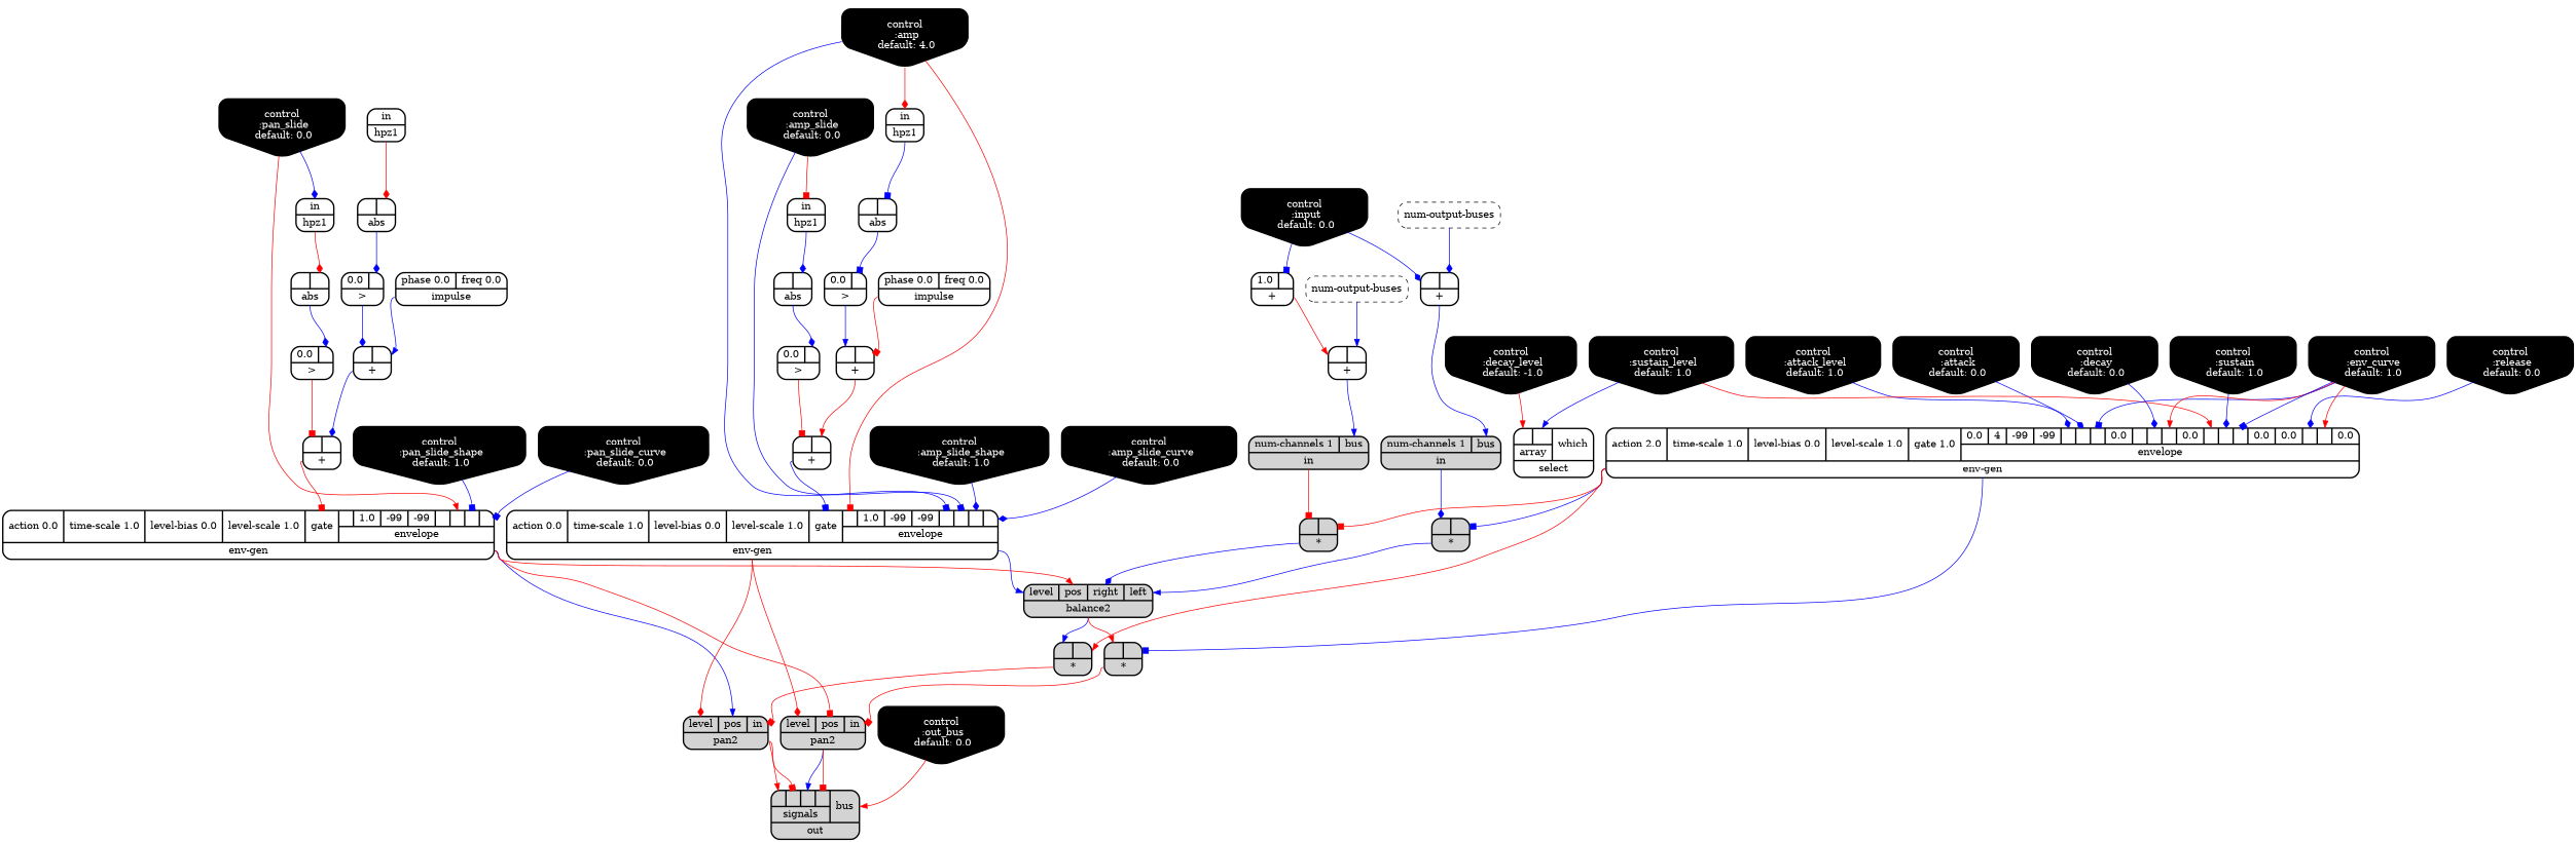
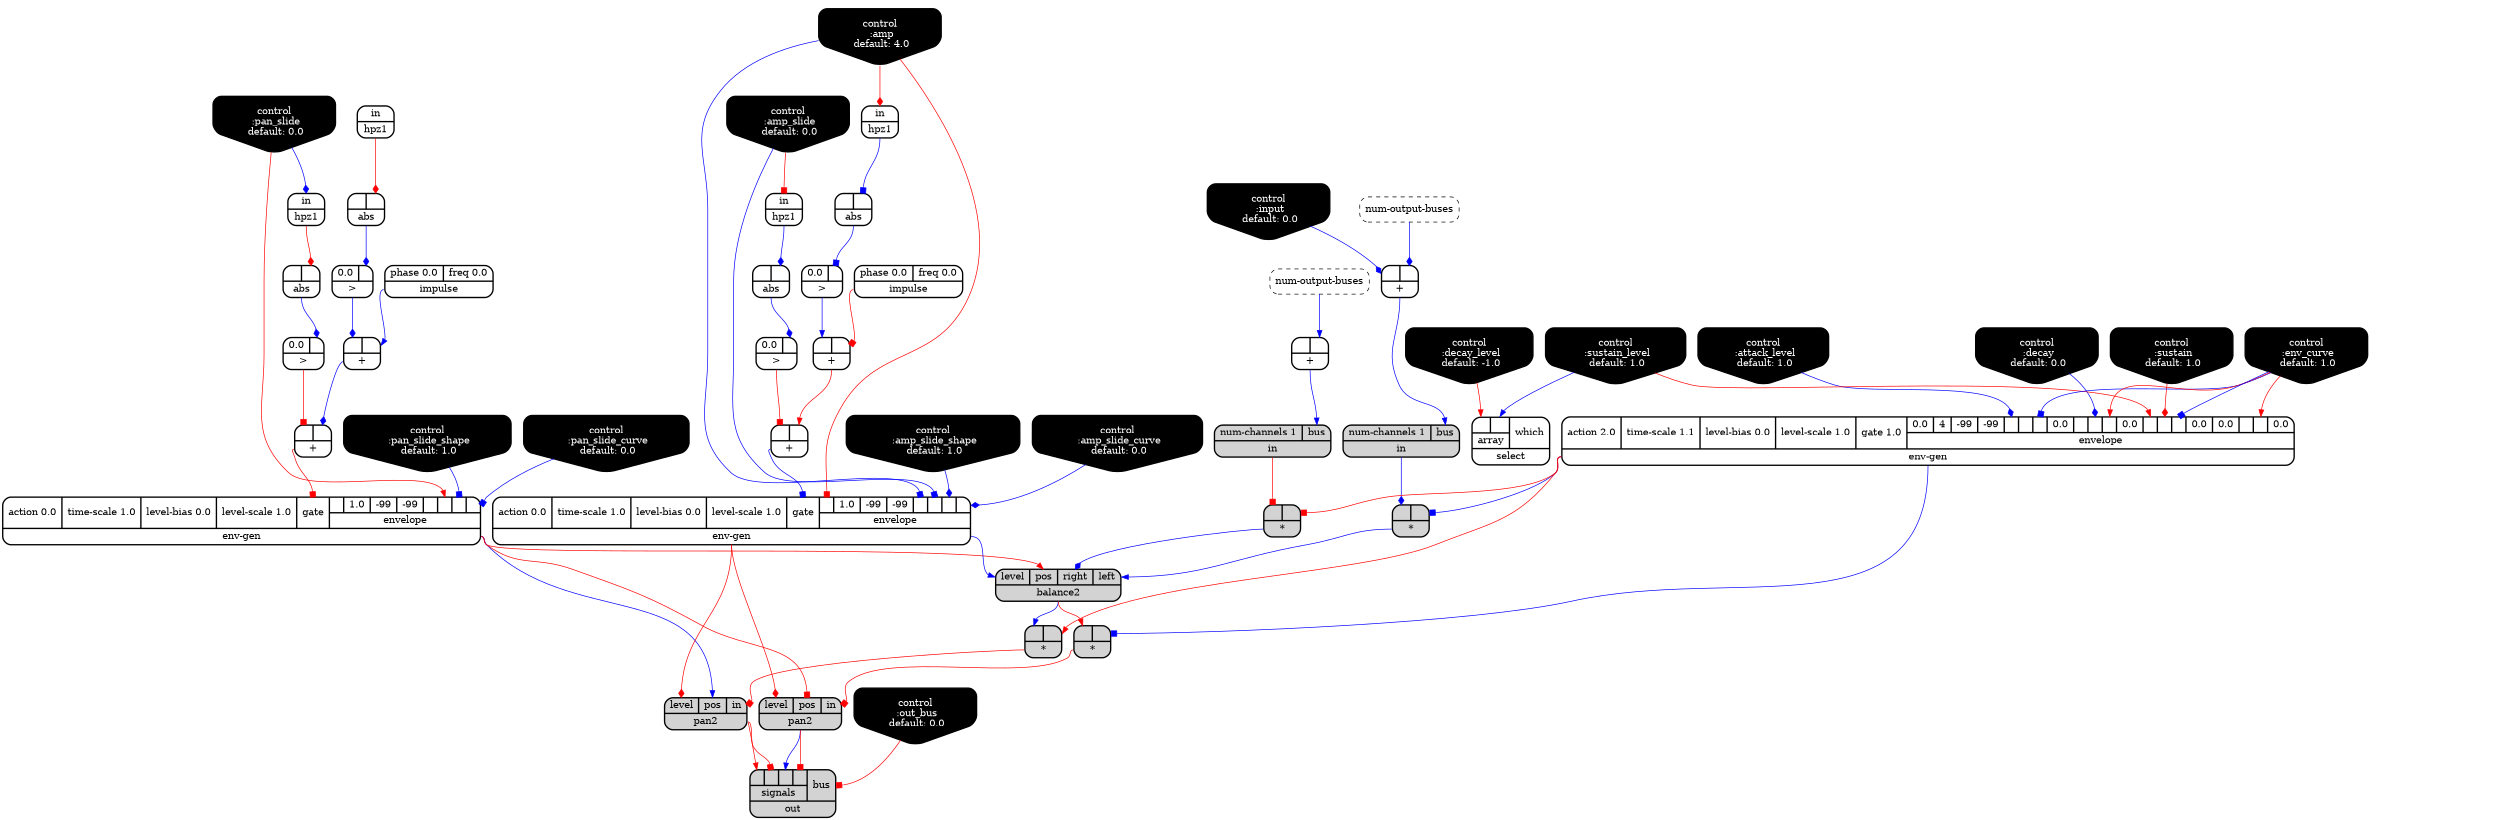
  digraph {
    node [rankdir=LR shape=record style="bold, rounded"]
    edge [arrowhead=box color=blue headport=a tailport=__UG_NAME__]
    n1 [label="{{ <b> |<a> } |<__UG_NAME__>* }" style="filled, bold, rounded"]
    n2 [label="{{ <level> level|<pos> pos|<right> right|<left> left} |<__UG_NAME__>balance2 }" style="filled, bold, rounded"]
    n3 [label="{{ <b> |<a> } |<__UG_NAME__>* }" style="filled, bold, rounded"]
    n4 [label="{{ <b> |<a> } |<__UG_NAME__>* }" style="filled, bold, rounded"]
    n5 [label="{{ <b> |<a> } |<__UG_NAME__>* }" style="filled, bold, rounded"]
    n6 [label="{{ <level> level|<pos> pos|<in> in} |<__UG_NAME__>pan2 }" style="filled, bold, rounded"]
    n7 [label="{{ {{<signals___pan2___0>|<signals___pan2___1>|<signals___pan2___2>|<signals___pan2___3>}|signals}|<bus> bus} |<__UG_NAME__>out }" style="filled, bold, rounded"]
    n8 [label="{{ <level> level|<pos> pos|<in> in} |<__UG_NAME__>pan2 }" style="filled, bold, rounded"]
    n9 [label="{{ <b> |<a> } |<__UG_NAME__>+ }"]
    n10 [label="{{ <num____channels> num-channels 1|<bus> bus} |<__UG_NAME__>in }" style="filled, bold, rounded"]
-   n11 [label="{{ <b> 1.0|<a> } |<__UG_NAME__>+ }"]
    n12 [label="{{ <b> |<a> } |<__UG_NAME__>+ }"]
    n13 [label="{{ <num____channels> num-channels 1|<bus> bus} |<__UG_NAME__>in }" style="filled, bold, rounded"]
    n14 [label="{{ <b> |<a> } |<__UG_NAME__>+ }"]
    n15 [label="{{ <b> |<a> } |<__UG_NAME__>+ }"]
    n16 [label="{{ <action> action 0.0|<time____scale> time-scale 1.0|<level____bias> level-bias 0.0|<level____scale> level-scale 1.0|<gate> gate|{{<envelope___control___0>|1.0|-99|-99|<envelope___control___4>|<envelope___control___5>|<envelope___control___6>|<envelope___control___7>}|envelope}} |<__UG_NAME__>env-gen }"]
    n17 [label="{{ <b> |<a> } |<__UG_NAME__>+ }"]
    n18 [label="{{ <b> |<a> } |<__UG_NAME__>+ }"]
    n19 [label="{{ <action> action 0.0|<time____scale> time-scale 1.0|<level____bias> level-bias 0.0|<level____scale> level-scale 1.0|<gate> gate|{{<envelope___control___0>|1.0|-99|-99|<envelope___control___4>|<envelope___control___5>|<envelope___control___6>|<envelope___control___7>}|envelope}} |<__UG_NAME__>env-gen }"]
    n20 [label="{{ {{<array___control___0>|<array___control___1>}|array}|<which> which} |<__UG_NAME__>select }"]
    n21 [label="{{ <b> 0.0|<a> } |<__UG_NAME__>\> }"]
    n22 [label="{{ <b> 0.0|<a> } |<__UG_NAME__>\> }"]
    n23 [label="{{ <b> 0.0|<a> } |<__UG_NAME__>\> }"]
    n24 [label="{{ <b> 0.0|<a> } |<__UG_NAME__>\> }"]
    n25 [label="{{ <b> |<a> } |<__UG_NAME__>abs }"]
    n26 [label="{{ <b> |<a> } |<__UG_NAME__>abs }"]
    n27 [label="{{ <b> |<a> } |<__UG_NAME__>abs }"]
    n28 [label="{{ <b> |<a> } |<__UG_NAME__>abs }"]
    n29 [fillcolor=black fontcolor=white label="control\n :amp\n default: 4.0" shape=invhouse style="rounded, filled, bold" rankdir=""]
    n30 [label="{{ <in> in} |<__UG_NAME__>hpz1 }"]
    n31 [fillcolor=black fontcolor=white label="control\n :amp_slide\n default: 0.0" shape=invhouse style="rounded, filled, bold" rankdir=""]
    n32 [label="{{ <in> in} |<__UG_NAME__>hpz1 }"]
    n33 [fillcolor=black fontcolor=white label="control\n :amp_slide_shape\n default: 1.0" shape=invhouse style="rounded, filled, bold" rankdir=""]
    n34 [fillcolor=black fontcolor=white label="control\n :amp_slide_curve\n default: 0.0" shape=invhouse style="rounded, filled, bold" rankdir=""]
    n35 [label="{{ <in> in} |<__UG_NAME__>hpz1 }"]
    n36 [fillcolor=black fontcolor=white label="control\n :pan_slide\n default: 0.0" shape=invhouse style="rounded, filled, bold" rankdir=""]
    n37 [label="{{ <in> in} |<__UG_NAME__>hpz1 }"]
    n38 [fillcolor=black fontcolor=white label="control\n :pan_slide_shape\n default: 1.0" shape=invhouse style="rounded, filled, bold" rankdir=""]
    n39 [fillcolor=black fontcolor=white label="control\n :pan_slide_curve\n default: 0.0" shape=invhouse style="rounded, filled, bold" rankdir=""]
-   n40 [fillcolor=black fontcolor=white label="control\n :attack\n default: 0.0" shape=invhouse style="rounded, filled, bold" rankdir=""]
-   n41 [label="{{ <action> action 2.0|<time____scale> time-scale 1.0|<level____bias> level-bias 0.0|<level____scale> level-scale 1.0|<gate> gate 1.0|{{0.0|4|-99|-99|<envelope___control___4>|<envelope___control___5>|<envelope___control___6>|0.0|<envelope___select___8>|<envelope___control___9>|<envelope___control___10>|0.0|<envelope___control___12>|<envelope___control___13>|<envelope___control___14>|0.0|0.0|<envelope___control___17>|<envelope___control___18>|0.0}|envelope}} |<__UG_NAME__>env-gen }"]
+   n41 [label="{{ <action> action 2.0|<time____scale> time-scale 1.1|<level____bias> level-bias 0.0|<level____scale> level-scale 1.0|<gate> gate 1.0|{{0.0|4|-99|-99|<envelope___control___4>|<envelope___control___5>|<envelope___control___6>|0.0|<envelope___select___8>|<envelope___control___9>|<envelope___control___10>|0.0|<envelope___control___12>|<envelope___control___13>|<envelope___control___14>|0.0|0.0|<envelope___control___17>|<envelope___control___18>|0.0}|envelope}} |<__UG_NAME__>env-gen }"]
    n42 [fillcolor=black fontcolor=white label="control\n :decay\n default: 0.0" shape=invhouse style="rounded, filled, bold" rankdir=""]
    n43 [fillcolor=black fontcolor=white label="control\n :sustain\n default: 1.0" shape=invhouse style="rounded, filled, bold" rankdir=""]
-   n44 [fillcolor=black fontcolor=white label="control\n :release\n default: 0.0" shape=invhouse style="rounded, filled, bold" rankdir=""]
    n45 [fillcolor=black fontcolor=white label="control\n :attack_level\n default: 1.0" shape=invhouse style="rounded, filled, bold" rankdir=""]
    n46 [fillcolor=black fontcolor=white label="control\n :decay_level\n default: -1.0" shape=invhouse style="rounded, filled, bold" rankdir=""]
    n47 [fillcolor=black fontcolor=white label="control\n :sustain_level\n default: 1.0" shape=invhouse style="rounded, filled, bold" rankdir=""]
    n48 [fillcolor=black fontcolor=white label="control\n :env_curve\n default: 1.0" shape=invhouse style="rounded, filled, bold" rankdir=""]
    n49 [fillcolor=black fontcolor=white label="control\n :input\n default: 0.0" shape=invhouse style="rounded, filled, bold" rankdir=""]
    n50 [fillcolor=black fontcolor=white label="control\n :out_bus\n default: 0.0" shape=invhouse style="rounded, filled, bold" rankdir=""]
    n51 [label="{{ <phase> phase 0.0|<freq> freq 0.0} |<__UG_NAME__>impulse }"]
    n52 [label="{{ <phase> phase 0.0|<freq> freq 0.0} |<__UG_NAME__>impulse }"]
    n53 [label="{<__UG_NAME__>num-output-buses }" style="dashed, rounded"]
    n54 [label="{<__UG_NAME__>num-output-buses }" style="dashed, rounded"]
    n1 -> n2 [arrowhead=normal headport=left]
    n2 -> n3 [arrowhead=normal headport=b]
    n2 -> n4 [arrowhead=normal color=red headport=b]
    n3 -> n6 [color=red headport=in]
    n4 -> n8 [color=red headport=in]
    n5 -> n2 [arrowhead=diamond headport=right]
    n6 -> n7 [arrowhead=normal color=red headport=signals___pan2___0]
    n6 -> n7 [color=red headport=signals___pan2___1]
    n8 -> n7 [arrowhead=normal headport=signals___pan2___2]
    n8 -> n7 [color=red headport=signals___pan2___3]
    n9 -> n10 [arrowhead=normal headport=bus]
    n10 -> n1 [arrowhead=diamond headport=b]
-   n11 -> n12 [arrowhead=normal color=red headport=b]
    n12 -> n13 [arrowhead=normal headport=bus]
    n13 -> n5 [color=red headport=b]
    n14 -> n15 [arrowhead=diamond]
    n15 -> n16 [color=red headport=gate]
    n16 -> n2 [arrowhead=normal color=red headport=pos]
    n16 -> n6 [arrowhead=normal headport=pos]
    n16 -> n8 [color=red headport=pos]
    n17 -> n18 [arrowhead=normal color=red]
    n18 -> n19 [headport=gate]
    n19 -> n2 [arrowhead=normal headport=level]
    n19 -> n6 [arrowhead=diamond color=red headport=level]
    n19 -> n8 [arrowhead=diamond color=red headport=level]
    n21 -> n14 [arrowhead=diamond headport=b]
    n22 -> n15 [color=red headport=b]
    n23 -> n17 [arrowhead=normal headport=b]
    n24 -> n18 [color=red headport=b]
    n25 -> n21 [arrowhead=diamond]
    n26 -> n22 [arrowhead=diamond]
    n27 -> n23
    n28 -> n24 [arrowhead=diamond]
    n29 -> n19 [color=red headport=envelope___control___0]
    n29 -> n19 [headport=envelope___control___4]
    n29 -> n30 [arrowhead=diamond color=red headport=in]
    n30 -> n27
    n31 -> n19 [headport=envelope___control___5]
    n31 -> n32 [color=red headport=in]
    n32 -> n28 [arrowhead=diamond]
    n33 -> n19 [arrowhead=diamond headport=envelope___control___6]
    n34 -> n19 [arrowhead=diamond headport=envelope___control___7]
    n35 -> n25 [arrowhead=diamond color=red]
    n36 -> n16 [arrowhead=normal color=red headport=envelope___control___5]
    n36 -> n37 [arrowhead=diamond headport=in]
    n37 -> n26 [arrowhead=diamond color=red]
    n38 -> n16 [headport=envelope___control___6]
    n39 -> n16 [headport=envelope___control___7]
-   n40 -> n41 [arrowhead=diamond headport=envelope___control___5]
    n41 -> n1
    n41 -> n3 [arrowhead=normal color=red]
    n41 -> n4
    n41 -> n5 [color=red]
    n42 -> n41 [arrowhead=diamond headport=envelope___control___9]
-   n43 -> n41 [arrowhead=diamond headport=envelope___control___13]
-   n44 -> n41 [arrowhead=diamond headport=envelope___control___17]
+   n43 -> n41 [arrowhead=diamond color=red headport=envelope___control___13]
    n45 -> n41 [arrowhead=diamond headport=envelope___control___4]
    n46 -> n20 [arrowhead=normal color=red headport=array___control___0]
    n47 -> n20 [arrowhead=normal headport=array___control___1]
    n47 -> n41 [arrowhead=normal color=red headport=envelope___control___12]
    n48 -> n41 [headport=envelope___control___6]
    n48 -> n41 [arrowhead=normal color=red headport=envelope___control___10]
    n48 -> n41 [headport=envelope___control___14]
    n48 -> n41 [arrowhead=normal color=red headport=envelope___control___18]
    n49 -> n9 [arrowhead=diamond headport=b]
-   n49 -> n11
-   n50 -> n7 [arrowhead=normal color=red headport=bus]
+   n50 -> n7 [color=red headport=bus]
    n51 -> n14 [arrowhead=normal]
    n52 -> n17 [color=red]
    n53 -> n9 [arrowhead=diamond]
    n54 -> n12 [arrowhead=normal]
  }
